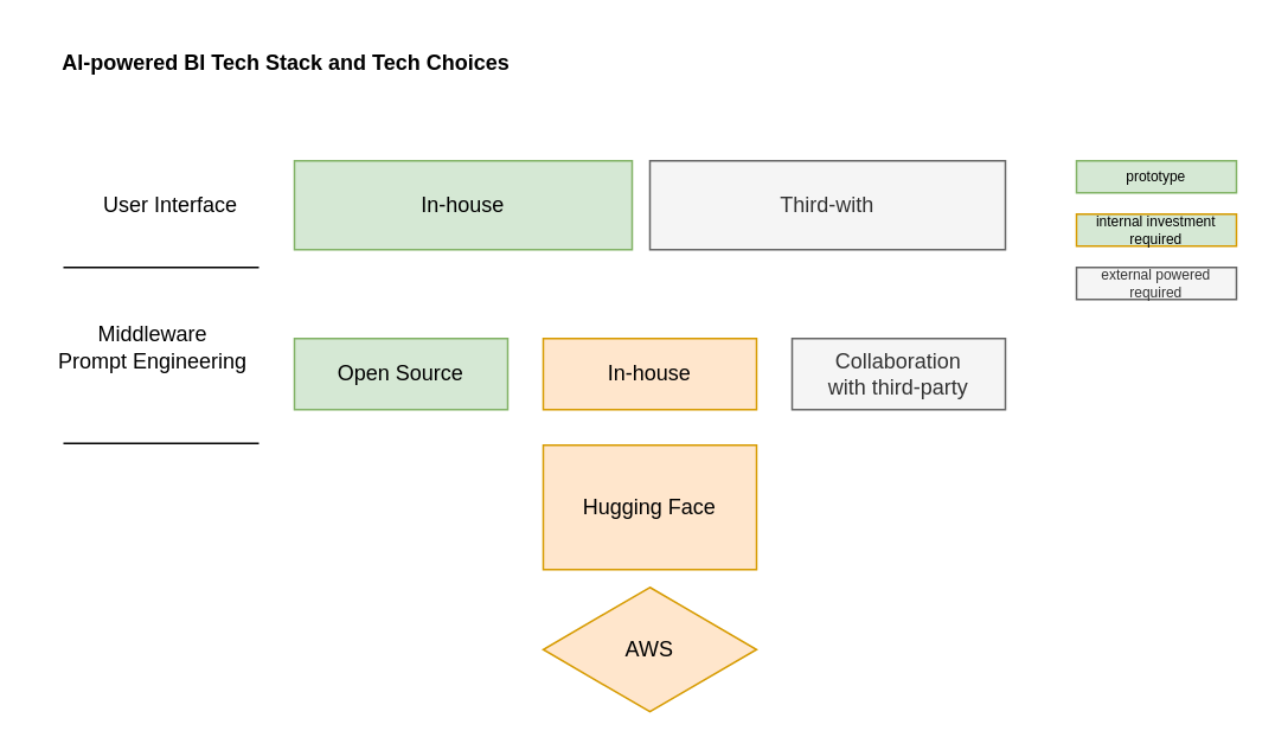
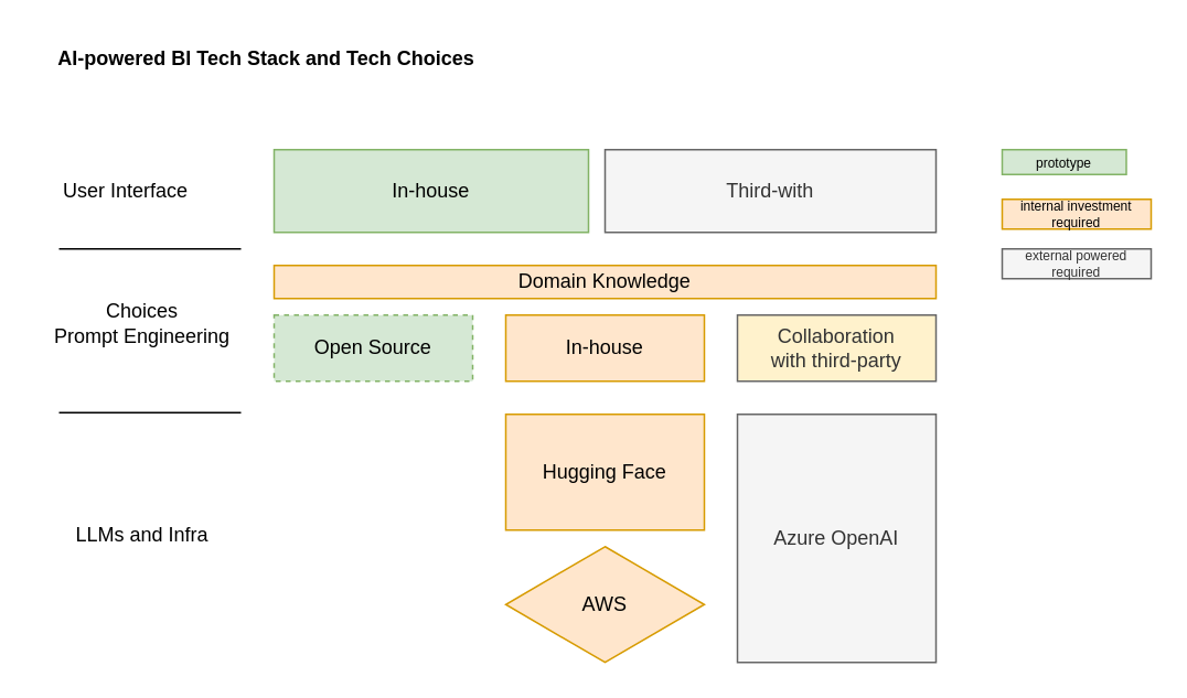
  <mxCell id="0" />
  <mxCell id="1" parent="0" />
  <mxCell id="2" value="Hugging Face" style="rounded=0;whiteSpace=wrap;html=1;fillColor=#ffe6cc;strokeColor=#d79b00;" parent="1" vertex="1"><mxGeometry x="305" y="250" width="120" height="70" as="geometry" /></mxCell>
  <mxCell id="3" value="AWS" style="rhombus;whiteSpace=wrap;html=1;fillColor=#ffe6cc;strokeColor=#d79b00;" parent="1" vertex="1"><mxGeometry x="305" y="330" width="120" height="70" as="geometry" /></mxCell>
- <mxCell id="6" value="Middleware&lt;br&gt;Prompt Engineering" style="text;html=1;align=center;verticalAlign=middle;resizable=0;points=[];autosize=1;strokeColor=none;fillColor=none;" parent="1" vertex="1"><mxGeometry x="20" y="175" width="130" height="40" as="geometry" /></mxCell>
+ <mxCell id="4" value="LLMs and Infra" style="text;html=1;align=center;verticalAlign=middle;resizable=0;points=[];autosize=1;strokeColor=none;fillColor=none;" parent="1" vertex="1"><mxGeometry x="35" y="308" width="100" height="30" as="geometry" /></mxCell>
+ <mxCell id="5" value="Azure OpenAI" style="rounded=0;whiteSpace=wrap;html=1;fillColor=#f5f5f5;fontColor=#333333;strokeColor=#666666;" parent="1" vertex="1"><mxGeometry x="445" y="250" width="120" height="150" as="geometry" /></mxCell>
+ <mxCell id="6" value="Choices&lt;br&gt;Prompt Engineering" style="text;html=1;align=center;verticalAlign=middle;resizable=0;points=[];autosize=1;strokeColor=none;fillColor=none;" parent="1" vertex="1"><mxGeometry x="20" y="175" width="130" height="40" as="geometry" /></mxCell>
  <mxCell id="7" value="In-house" style="rounded=0;whiteSpace=wrap;html=1;fillColor=#ffe6cc;strokeColor=#d79b00;" parent="1" vertex="1"><mxGeometry x="305" y="190" width="120" height="40" as="geometry" /></mxCell>
- <mxCell id="8" value="Open Source" style="rounded=0;whiteSpace=wrap;html=1;fillColor=#d5e8d4;strokeColor=#82b366;" parent="1" vertex="1"><mxGeometry x="165" y="190" width="120" height="40" as="geometry" /></mxCell>
- <mxCell id="9" value="Collaboration&lt;br&gt;with third-party" style="rounded=0;whiteSpace=wrap;html=1;fillColor=#f5f5f5;fontColor=#333333;strokeColor=#666666;" parent="1" vertex="1"><mxGeometry x="445" y="190" width="120" height="40" as="geometry" /></mxCell>
+ <mxCell id="8" value="Open Source" style="rounded=0;whiteSpace=wrap;html=1;fillColor=#d5e8d4;strokeColor=#82b366;dashed=1;" parent="1" vertex="1"><mxGeometry x="165" y="190" width="120" height="40" as="geometry" /></mxCell>
+ <mxCell id="9" value="Collaboration&lt;br&gt;with third-party" style="rounded=0;whiteSpace=wrap;html=1;fillColor=#fff2cc;fontColor=#333333;strokeColor=#666666;" parent="1" vertex="1"><mxGeometry x="445" y="190" width="120" height="40" as="geometry" /></mxCell>
  <mxCell id="10" value="In-house" style="rounded=0;whiteSpace=wrap;html=1;fillColor=#d5e8d4;strokeColor=#82b366;" parent="1" vertex="1"><mxGeometry x="165" y="90" width="190" height="50" as="geometry" /></mxCell>
- <mxCell id="11" value="User Interface" style="text;html=1;align=center;verticalAlign=middle;resizable=0;points=[];autosize=1;strokeColor=none;fillColor=none;" parent="1" vertex="1"><mxGeometry x="45" y="100" width="100" height="30" as="geometry" /></mxCell>
+ <mxCell id="11" value="User Interface" style="text;html=1;align=center;verticalAlign=middle;resizable=0;points=[];autosize=1;strokeColor=none;fillColor=none;" parent="1" vertex="1"><mxGeometry x="25" y="100" width="100" height="30" as="geometry" /></mxCell>
  <mxCell id="12" value="Third-with" style="rounded=0;whiteSpace=wrap;html=1;fillColor=#f5f5f5;strokeColor=#666666;fontColor=#333333;" parent="1" vertex="1"><mxGeometry x="365" y="90" width="200" height="50" as="geometry" /></mxCell>
  <mxCell id="13" value="" style="endArrow=none;html=1;rounded=0;" parent="1" edge="1"><mxGeometry width="50" height="50" relative="1" as="geometry"><mxPoint x="35" y="150" as="sourcePoint" /><mxPoint x="145" y="150" as="targetPoint" /></mxGeometry></mxCell>
  <mxCell id="14" value="" style="endArrow=none;html=1;rounded=0;" parent="1" edge="1"><mxGeometry width="50" height="50" relative="1" as="geometry"><mxPoint x="35" y="249" as="sourcePoint" /><mxPoint x="145" y="249" as="targetPoint" /></mxGeometry></mxCell>
- <mxCell id="16" value="prototype" style="rounded=0;whiteSpace=wrap;html=1;fillColor=#d5e8d4;strokeColor=#82b366;fontSize=8;" parent="1" vertex="1"><mxGeometry x="605" y="90" width="90" height="18" as="geometry" /></mxCell>
- <mxCell id="17" value="internal investment required" style="rounded=0;whiteSpace=wrap;html=1;fillColor=#d5e8d4;strokeColor=#d79b00;fontSize=8;" parent="1" vertex="1"><mxGeometry x="605" y="120" width="90" height="18" as="geometry" /></mxCell>
+ <mxCell id="15" value="Domain Knowledge" style="rounded=0;whiteSpace=wrap;html=1;fillColor=#ffe6cc;strokeColor=#d79b00;" parent="1" vertex="1"><mxGeometry x="165" y="160" width="400" height="20" as="geometry" /></mxCell>
+ <mxCell id="16" value="prototype" style="rounded=0;whiteSpace=wrap;html=1;fillColor=#d5e8d4;strokeColor=#82b366;fontSize=8;" parent="1" vertex="1"><mxGeometry x="605" y="90" width="75" height="15" as="geometry" /></mxCell>
+ <mxCell id="17" value="internal investment required" style="rounded=0;whiteSpace=wrap;html=1;fillColor=#ffe6cc;strokeColor=#d79b00;fontSize=8;" parent="1" vertex="1"><mxGeometry x="605" y="120" width="90" height="18" as="geometry" /></mxCell>
  <mxCell id="18" value="external powered required" style="rounded=0;whiteSpace=wrap;html=1;fillColor=#f5f5f5;fontColor=#333333;strokeColor=#666666;fontSize=8;" parent="1" vertex="1"><mxGeometry x="605" y="150" width="90" height="18" as="geometry" /></mxCell>
  <mxCell id="19" value="&lt;b&gt;AI-powered BI Tech Stack and Tech Choices&lt;/b&gt;" style="text;html=1;align=center;verticalAlign=middle;resizable=0;points=[];autosize=1;strokeColor=none;fillColor=none;" parent="1" vertex="1"><mxGeometry x="20" y="20" width="280" height="30" as="geometry" /></mxCell>
